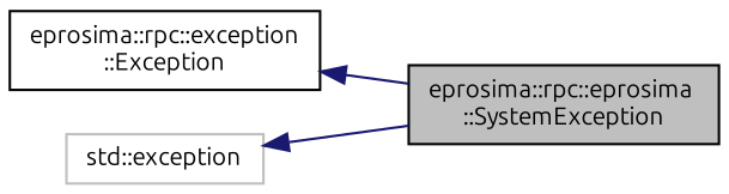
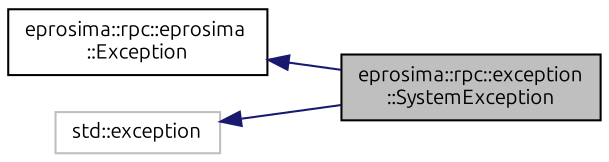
  digraph {
    fontname=Ubuntu
    rankdir=LR
    node [color=black fillcolor=white fontname=Ubuntu fontsize=10 shape=record style=filled]
    edge [color=midnightblue dir=back fontname=Ubuntu fontsize=10 labelfontname=Helvetica labelfontsize=10 style=solid]
-   n1 [fillcolor=grey75 fontcolor=black height=0.2 label="eprosima::rpc::eprosima\l::SystemException" width=0.4]
-   n2 [height=0.2 label="eprosima::rpc::exception\l::Exception" width=0.4]
+   n1 [fillcolor=grey75 fontcolor=black height=0.2 label="eprosima::rpc::exception\l::SystemException" width=0.4]
+   n2 [height=0.2 label="eprosima::rpc::eprosima\l::Exception" width=0.4]
    n3 [color=grey75 height=0.2 label="std::exception" width=0.4]
    n2 -> n1
    n3 -> n1
  }
